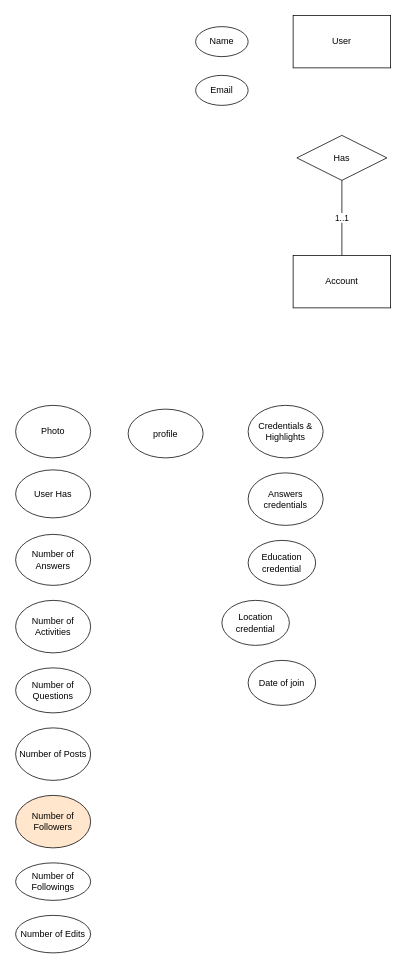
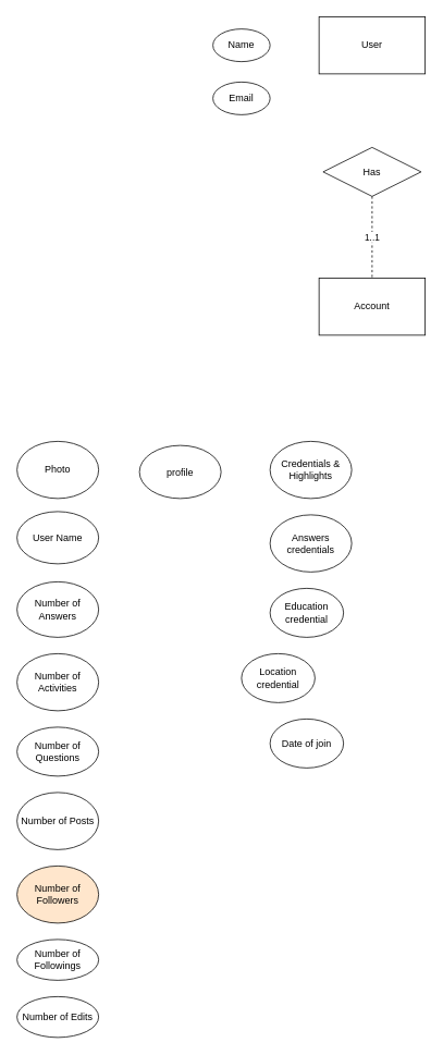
  <mxCell id="0" />
  <mxCell id="1" parent="0" />
  <mxCell id="2" value="User" style="whiteSpace=wrap;html=1;align=center;" vertex="1" parent="1"><mxGeometry x="390" y="20" width="130" height="70" as="geometry" /></mxCell>
  <mxCell id="3" value="profile" style="ellipse;whiteSpace=wrap;html=1;align=center;" vertex="1" parent="1"><mxGeometry x="170" y="545" width="100" height="65" as="geometry" /></mxCell>
  <mxCell id="4" value="Photo" style="ellipse;whiteSpace=wrap;html=1;align=center;" vertex="1" parent="1"><mxGeometry x="20" y="540" width="100" height="70" as="geometry" /></mxCell>
- <mxCell id="5" value="User Has" style="ellipse;whiteSpace=wrap;html=1;align=center;" vertex="1" parent="1"><mxGeometry x="20" y="626" width="100" height="64" as="geometry" /></mxCell>
+ <mxCell id="5" value="User Name" style="ellipse;whiteSpace=wrap;html=1;align=center;" vertex="1" parent="1"><mxGeometry x="20" y="626" width="100" height="64" as="geometry" /></mxCell>
  <mxCell id="6" value="Number of Answers" style="ellipse;whiteSpace=wrap;html=1;align=center;" vertex="1" parent="1"><mxGeometry x="20" y="712" width="100" height="68" as="geometry" /></mxCell>
  <mxCell id="7" value="Number of Questions" style="ellipse;whiteSpace=wrap;html=1;align=center;" vertex="1" parent="1"><mxGeometry x="20" y="890" width="100" height="60" as="geometry" /></mxCell>
  <mxCell id="8" value="Number of Posts" style="ellipse;whiteSpace=wrap;html=1;align=center;" vertex="1" parent="1"><mxGeometry x="20" y="970" width="100" height="70" as="geometry" /></mxCell>
  <mxCell id="9" value="Number of Followers" style="ellipse;whiteSpace=wrap;html=1;align=center;fillColor=#ffe6cc;" vertex="1" parent="1"><mxGeometry x="20" y="1060" width="100" height="70" as="geometry" /></mxCell>
  <mxCell id="10" value="Number of Followings" style="ellipse;whiteSpace=wrap;html=1;align=center;" vertex="1" parent="1"><mxGeometry x="20" y="1150" width="100" height="50" as="geometry" /></mxCell>
  <mxCell id="11" value="Number of Edits" style="ellipse;whiteSpace=wrap;html=1;align=center;" vertex="1" parent="1"><mxGeometry x="20" y="1220" width="100" height="50" as="geometry" /></mxCell>
  <mxCell id="12" value="Number of Activities" style="ellipse;whiteSpace=wrap;html=1;align=center;" vertex="1" parent="1"><mxGeometry x="20" y="800" width="100" height="70" as="geometry" /></mxCell>
  <mxCell id="13" value="Credentials &amp;amp; Highlights" style="ellipse;whiteSpace=wrap;html=1;align=center;" vertex="1" parent="1"><mxGeometry x="330" y="540" width="100" height="70" as="geometry" /></mxCell>
  <mxCell id="14" value="Answers credentials" style="ellipse;whiteSpace=wrap;html=1;align=center;" vertex="1" parent="1"><mxGeometry x="330" y="630" width="100" height="70" as="geometry" /></mxCell>
  <mxCell id="15" value="Education credential" style="ellipse;whiteSpace=wrap;html=1;align=center;" vertex="1" parent="1"><mxGeometry x="330" y="720" width="90" height="60" as="geometry" /></mxCell>
  <mxCell id="16" value="Location credential" style="ellipse;whiteSpace=wrap;html=1;align=center;" vertex="1" parent="1"><mxGeometry x="295" y="800" width="90" height="60" as="geometry" /></mxCell>
  <mxCell id="17" value="Date of join" style="ellipse;whiteSpace=wrap;html=1;align=center;" vertex="1" parent="1"><mxGeometry x="330" y="880" width="90" height="60" as="geometry" /></mxCell>
  <mxCell id="18" value="Account" style="whiteSpace=wrap;html=1;align=center;" vertex="1" parent="1"><mxGeometry x="390" y="340" width="130" height="70" as="geometry" /></mxCell>
  <mxCell id="19" value="Has" style="shape=rhombus;perimeter=rhombusPerimeter;whiteSpace=wrap;html=1;align=center;" vertex="1" parent="1"><mxGeometry x="395" y="180" width="120" height="60" as="geometry" /></mxCell>
- <mxCell id="20" value="1..1" style="endArrow=none;html=1;rounded=0;exitX=0.5;exitY=1;exitDx=0;exitDy=0;entryX=0.5;entryY=0;entryDx=0;entryDy=0;" edge="1" parent="1" source="19" target="18"><mxGeometry relative="1" as="geometry"><mxPoint x="470" y="260" as="sourcePoint" /><mxPoint x="460" y="340" as="targetPoint" /></mxGeometry></mxCell>
+ <mxCell id="20" value="1..1" style="endArrow=none;html=1;rounded=0;exitX=0.5;exitY=1;exitDx=0;exitDy=0;entryX=0.5;entryY=0;entryDx=0;entryDy=0;dashed=1;" edge="1" parent="1" source="19" target="18"><mxGeometry relative="1" as="geometry"><mxPoint x="470" y="260" as="sourcePoint" /><mxPoint x="460" y="340" as="targetPoint" /></mxGeometry></mxCell>
  <mxCell id="21" value="Name" style="ellipse;whiteSpace=wrap;html=1;align=center;" vertex="1" parent="1"><mxGeometry x="260" y="35" width="70" height="40" as="geometry" /></mxCell>
  <mxCell id="22" value="Email" style="ellipse;whiteSpace=wrap;html=1;align=center;" vertex="1" parent="1"><mxGeometry x="260" y="100" width="70" height="40" as="geometry" /></mxCell>
